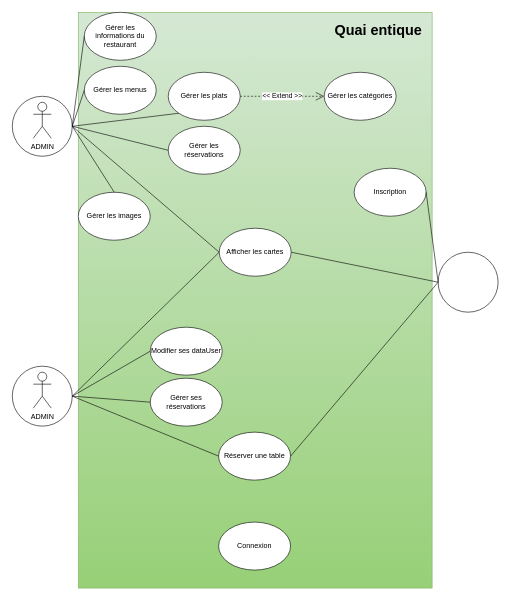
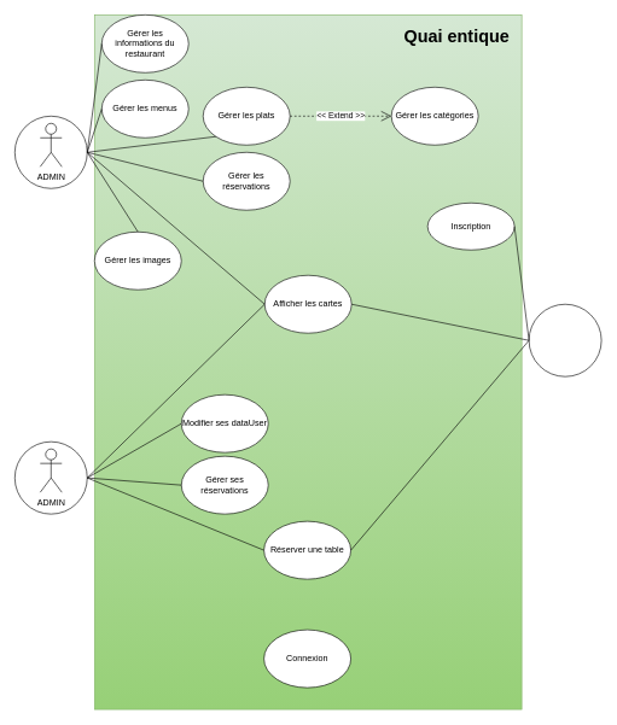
  <mxCell id="0" />
  <mxCell id="1" parent="0" />
  <mxCell id="2" value="" style="rounded=0;whiteSpace=wrap;html=1;fillColor=#d5e8d4;strokeColor=#82b366;gradientColor=#97d077;" vertex="1" parent="1"><mxGeometry x="130" y="20" width="590" height="960" as="geometry" /></mxCell>
  <mxCell id="3" value="Quai entique" style="text;strokeColor=none;fillColor=none;html=1;fontSize=24;fontStyle=1;verticalAlign=middle;align=center;" vertex="1" parent="1"><mxGeometry x="580" y="30" width="100" height="40" as="geometry" /></mxCell>
  <mxCell id="4" value="" style="ellipse;whiteSpace=wrap;html=1;aspect=fixed;" vertex="1" parent="1"><mxGeometry x="20" y="160" width="100" height="100" as="geometry" /></mxCell>
  <mxCell id="5" value="ADMIN" style="shape=umlActor;verticalLabelPosition=bottom;verticalAlign=top;html=1;outlineConnect=0;" vertex="1" parent="1"><mxGeometry x="55" y="170" width="30" height="60" as="geometry" /></mxCell>
  <mxCell id="6" value="Gérer les informations du restaurant" style="ellipse;whiteSpace=wrap;html=1;" vertex="1" parent="1"><mxGeometry x="140" y="20" width="120" height="80" as="geometry" /></mxCell>
  <mxCell id="7" value="Gérer les menus" style="ellipse;whiteSpace=wrap;html=1;" vertex="1" parent="1"><mxGeometry x="140" y="110" width="120" height="80" as="geometry" /></mxCell>
  <mxCell id="8" value="Gérer les plats" style="ellipse;whiteSpace=wrap;html=1;" vertex="1" parent="1"><mxGeometry x="280" y="120" width="120" height="80" as="geometry" /></mxCell>
  <mxCell id="9" value="Gérer les réservations" style="ellipse;whiteSpace=wrap;html=1;" vertex="1" parent="1"><mxGeometry x="280" y="210" width="120" height="80" as="geometry" /></mxCell>
  <mxCell id="10" value="Gérer les images" style="ellipse;whiteSpace=wrap;html=1;" vertex="1" parent="1"><mxGeometry x="130" y="320" width="120" height="80" as="geometry" /></mxCell>
  <mxCell id="11" value="" style="endArrow=none;html=1;rounded=0;exitX=1;exitY=0.5;exitDx=0;exitDy=0;entryX=0;entryY=0.5;entryDx=0;entryDy=0;" edge="1" parent="1" source="4" target="6"><mxGeometry width="50" height="50" relative="1" as="geometry"><mxPoint x="750" y="440" as="sourcePoint" /><mxPoint x="800" y="290" as="targetPoint" /></mxGeometry></mxCell>
  <mxCell id="12" value="" style="endArrow=none;html=1;rounded=0;exitX=0;exitY=0.5;exitDx=0;exitDy=0;entryX=1;entryY=0.5;entryDx=0;entryDy=0;" edge="1" parent="1" source="7" target="4"><mxGeometry width="50" height="50" relative="1" as="geometry"><mxPoint x="130" y="400" as="sourcePoint" /><mxPoint x="180" y="250" as="targetPoint" /></mxGeometry></mxCell>
  <mxCell id="13" value="" style="endArrow=none;html=1;rounded=0;entryX=1;entryY=0.5;entryDx=0;entryDy=0;exitX=0;exitY=1;exitDx=0;exitDy=0;" edge="1" parent="1" source="8" target="4"><mxGeometry width="50" height="50" relative="1" as="geometry"><mxPoint x="190" y="440" as="sourcePoint" /><mxPoint x="240" y="290" as="targetPoint" /></mxGeometry></mxCell>
  <mxCell id="14" value="" style="endArrow=none;html=1;rounded=0;exitX=0;exitY=0.5;exitDx=0;exitDy=0;entryX=1;entryY=0.5;entryDx=0;entryDy=0;" edge="1" parent="1" source="9" target="4"><mxGeometry width="50" height="50" relative="1" as="geometry"><mxPoint x="130" y="370" as="sourcePoint" /><mxPoint x="120" y="220" as="targetPoint" /></mxGeometry></mxCell>
  <mxCell id="15" value="" style="endArrow=none;html=1;rounded=0;exitX=0.5;exitY=0;exitDx=0;exitDy=0;entryX=1;entryY=0.5;entryDx=0;entryDy=0;" edge="1" parent="1" source="10" target="4"><mxGeometry width="50" height="50" relative="1" as="geometry"><mxPoint x="150" y="410" as="sourcePoint" /><mxPoint x="200" y="260" as="targetPoint" /></mxGeometry></mxCell>
  <mxCell id="16" value="Afficher les cartes" style="ellipse;whiteSpace=wrap;html=1;" vertex="1" parent="1"><mxGeometry x="365" y="380" width="120" height="80" as="geometry" /></mxCell>
  <mxCell id="17" value="" style="endArrow=none;html=1;rounded=0;exitX=0;exitY=0.5;exitDx=0;exitDy=0;entryX=1;entryY=0.5;entryDx=0;entryDy=0;" edge="1" parent="1" source="16" target="4"><mxGeometry width="50" height="50" relative="1" as="geometry"><mxPoint x="280" y="390" as="sourcePoint" /><mxPoint x="210" y="280" as="targetPoint" /></mxGeometry></mxCell>
  <mxCell id="18" value="Gérer les catégories" style="ellipse;whiteSpace=wrap;html=1;" vertex="1" parent="1"><mxGeometry x="540" y="120" width="120" height="80" as="geometry" /></mxCell>
  <mxCell id="19" value="&amp;lt;&amp;lt; Extend &amp;gt;&amp;gt;" style="endArrow=open;endSize=12;dashed=1;html=1;rounded=0;exitX=1;exitY=0.5;exitDx=0;exitDy=0;entryX=0;entryY=0.5;entryDx=0;entryDy=0;" edge="1" parent="1" source="8" target="18"><mxGeometry width="160" relative="1" as="geometry"><mxPoint x="500" y="260" as="sourcePoint" /><mxPoint x="666" y="260" as="targetPoint" /></mxGeometry></mxCell>
  <mxCell id="20" value="" style="ellipse;whiteSpace=wrap;html=1;aspect=fixed;" vertex="1" parent="1"><mxGeometry x="730" y="420" width="100" height="100" as="geometry" /></mxCell>
  <mxCell id="21" value="" style="endArrow=none;html=1;rounded=0;exitX=0;exitY=0.5;exitDx=0;exitDy=0;entryX=1;entryY=0.5;entryDx=0;entryDy=0;" edge="1" parent="1" source="20" target="16"><mxGeometry width="50" height="50" relative="1" as="geometry"><mxPoint x="946" y="580" as="sourcePoint" /><mxPoint x="700" y="550" as="targetPoint" /></mxGeometry></mxCell>
  <mxCell id="22" value="" style="ellipse;whiteSpace=wrap;html=1;aspect=fixed;" vertex="1" parent="1"><mxGeometry x="20" y="610" width="100" height="100" as="geometry" /></mxCell>
  <mxCell id="23" value="ADMIN" style="shape=umlActor;verticalLabelPosition=bottom;verticalAlign=top;html=1;outlineConnect=0;" vertex="1" parent="1"><mxGeometry x="55" y="620" width="30" height="60" as="geometry" /></mxCell>
  <mxCell id="24" value="Modifier ses dataUser" style="ellipse;whiteSpace=wrap;html=1;" vertex="1" parent="1"><mxGeometry x="250" y="545" width="120" height="80" as="geometry" /></mxCell>
  <mxCell id="25" value="Gérer ses réservations" style="ellipse;whiteSpace=wrap;html=1;" vertex="1" parent="1"><mxGeometry x="250" y="630" width="120" height="80" as="geometry" /></mxCell>
  <mxCell id="26" value="Réserver une table" style="ellipse;whiteSpace=wrap;html=1;" vertex="1" parent="1"><mxGeometry x="364" y="720" width="120" height="80" as="geometry" /></mxCell>
  <mxCell id="27" value="" style="endArrow=none;html=1;rounded=0;exitX=0;exitY=0.5;exitDx=0;exitDy=0;entryX=1;entryY=0.5;entryDx=0;entryDy=0;" edge="1" parent="1" source="24" target="22"><mxGeometry width="50" height="50" relative="1" as="geometry"><mxPoint x="260" y="760" as="sourcePoint" /><mxPoint x="190" y="650" as="targetPoint" /></mxGeometry></mxCell>
  <mxCell id="28" value="" style="endArrow=none;html=1;rounded=0;exitX=0;exitY=0.5;exitDx=0;exitDy=0;entryX=1;entryY=0.5;entryDx=0;entryDy=0;" edge="1" parent="1" source="16" target="22"><mxGeometry width="50" height="50" relative="1" as="geometry"><mxPoint x="230" y="780" as="sourcePoint" /><mxPoint x="160" y="670" as="targetPoint" /></mxGeometry></mxCell>
  <mxCell id="29" value="" style="endArrow=none;html=1;rounded=0;exitX=0;exitY=0.5;exitDx=0;exitDy=0;entryX=1;entryY=0.5;entryDx=0;entryDy=0;" edge="1" parent="1" source="25" target="22"><mxGeometry width="50" height="50" relative="1" as="geometry"><mxPoint x="340" y="720" as="sourcePoint" /><mxPoint x="180" y="795" as="targetPoint" /></mxGeometry></mxCell>
  <mxCell id="30" value="" style="endArrow=none;html=1;rounded=0;exitX=0;exitY=0.5;exitDx=0;exitDy=0;entryX=1;entryY=0.5;entryDx=0;entryDy=0;" edge="1" parent="1" source="26" target="22"><mxGeometry width="50" height="50" relative="1" as="geometry"><mxPoint x="350" y="740" as="sourcePoint" /><mxPoint x="190" y="815" as="targetPoint" /></mxGeometry></mxCell>
  <mxCell id="31" value="Connexion" style="ellipse;whiteSpace=wrap;html=1;" vertex="1" parent="1"><mxGeometry x="364" y="870" width="120" height="80" as="geometry" /></mxCell>
  <mxCell id="32" value="" style="endArrow=none;html=1;rounded=0;exitX=1;exitY=0.5;exitDx=0;exitDy=0;entryX=0;entryY=0.5;entryDx=0;entryDy=0;" edge="1" parent="1" source="26" target="20"><mxGeometry width="50" height="50" relative="1" as="geometry"><mxPoint x="610" y="940" as="sourcePoint" /><mxPoint x="856" y="630" as="targetPoint" /></mxGeometry></mxCell>
- <mxCell id="33" value="Inscription" style="ellipse;whiteSpace=wrap;html=1;" vertex="1" parent="1"><mxGeometry x="590" y="280" width="120" height="80" as="geometry" /></mxCell>
+ <mxCell id="33" value="Inscription" style="ellipse;whiteSpace=wrap;html=1;" vertex="1" parent="1"><mxGeometry x="590" y="280" width="120" height="65" as="geometry" /></mxCell>
  <mxCell id="34" value="" style="endArrow=none;html=1;rounded=0;exitX=1;exitY=0.5;exitDx=0;exitDy=0;entryX=0;entryY=0.5;entryDx=0;entryDy=0;" edge="1" parent="1" source="33" target="20"><mxGeometry width="50" height="50" relative="1" as="geometry"><mxPoint x="856" y="530" as="sourcePoint" /><mxPoint x="610" y="410" as="targetPoint" /></mxGeometry></mxCell>
